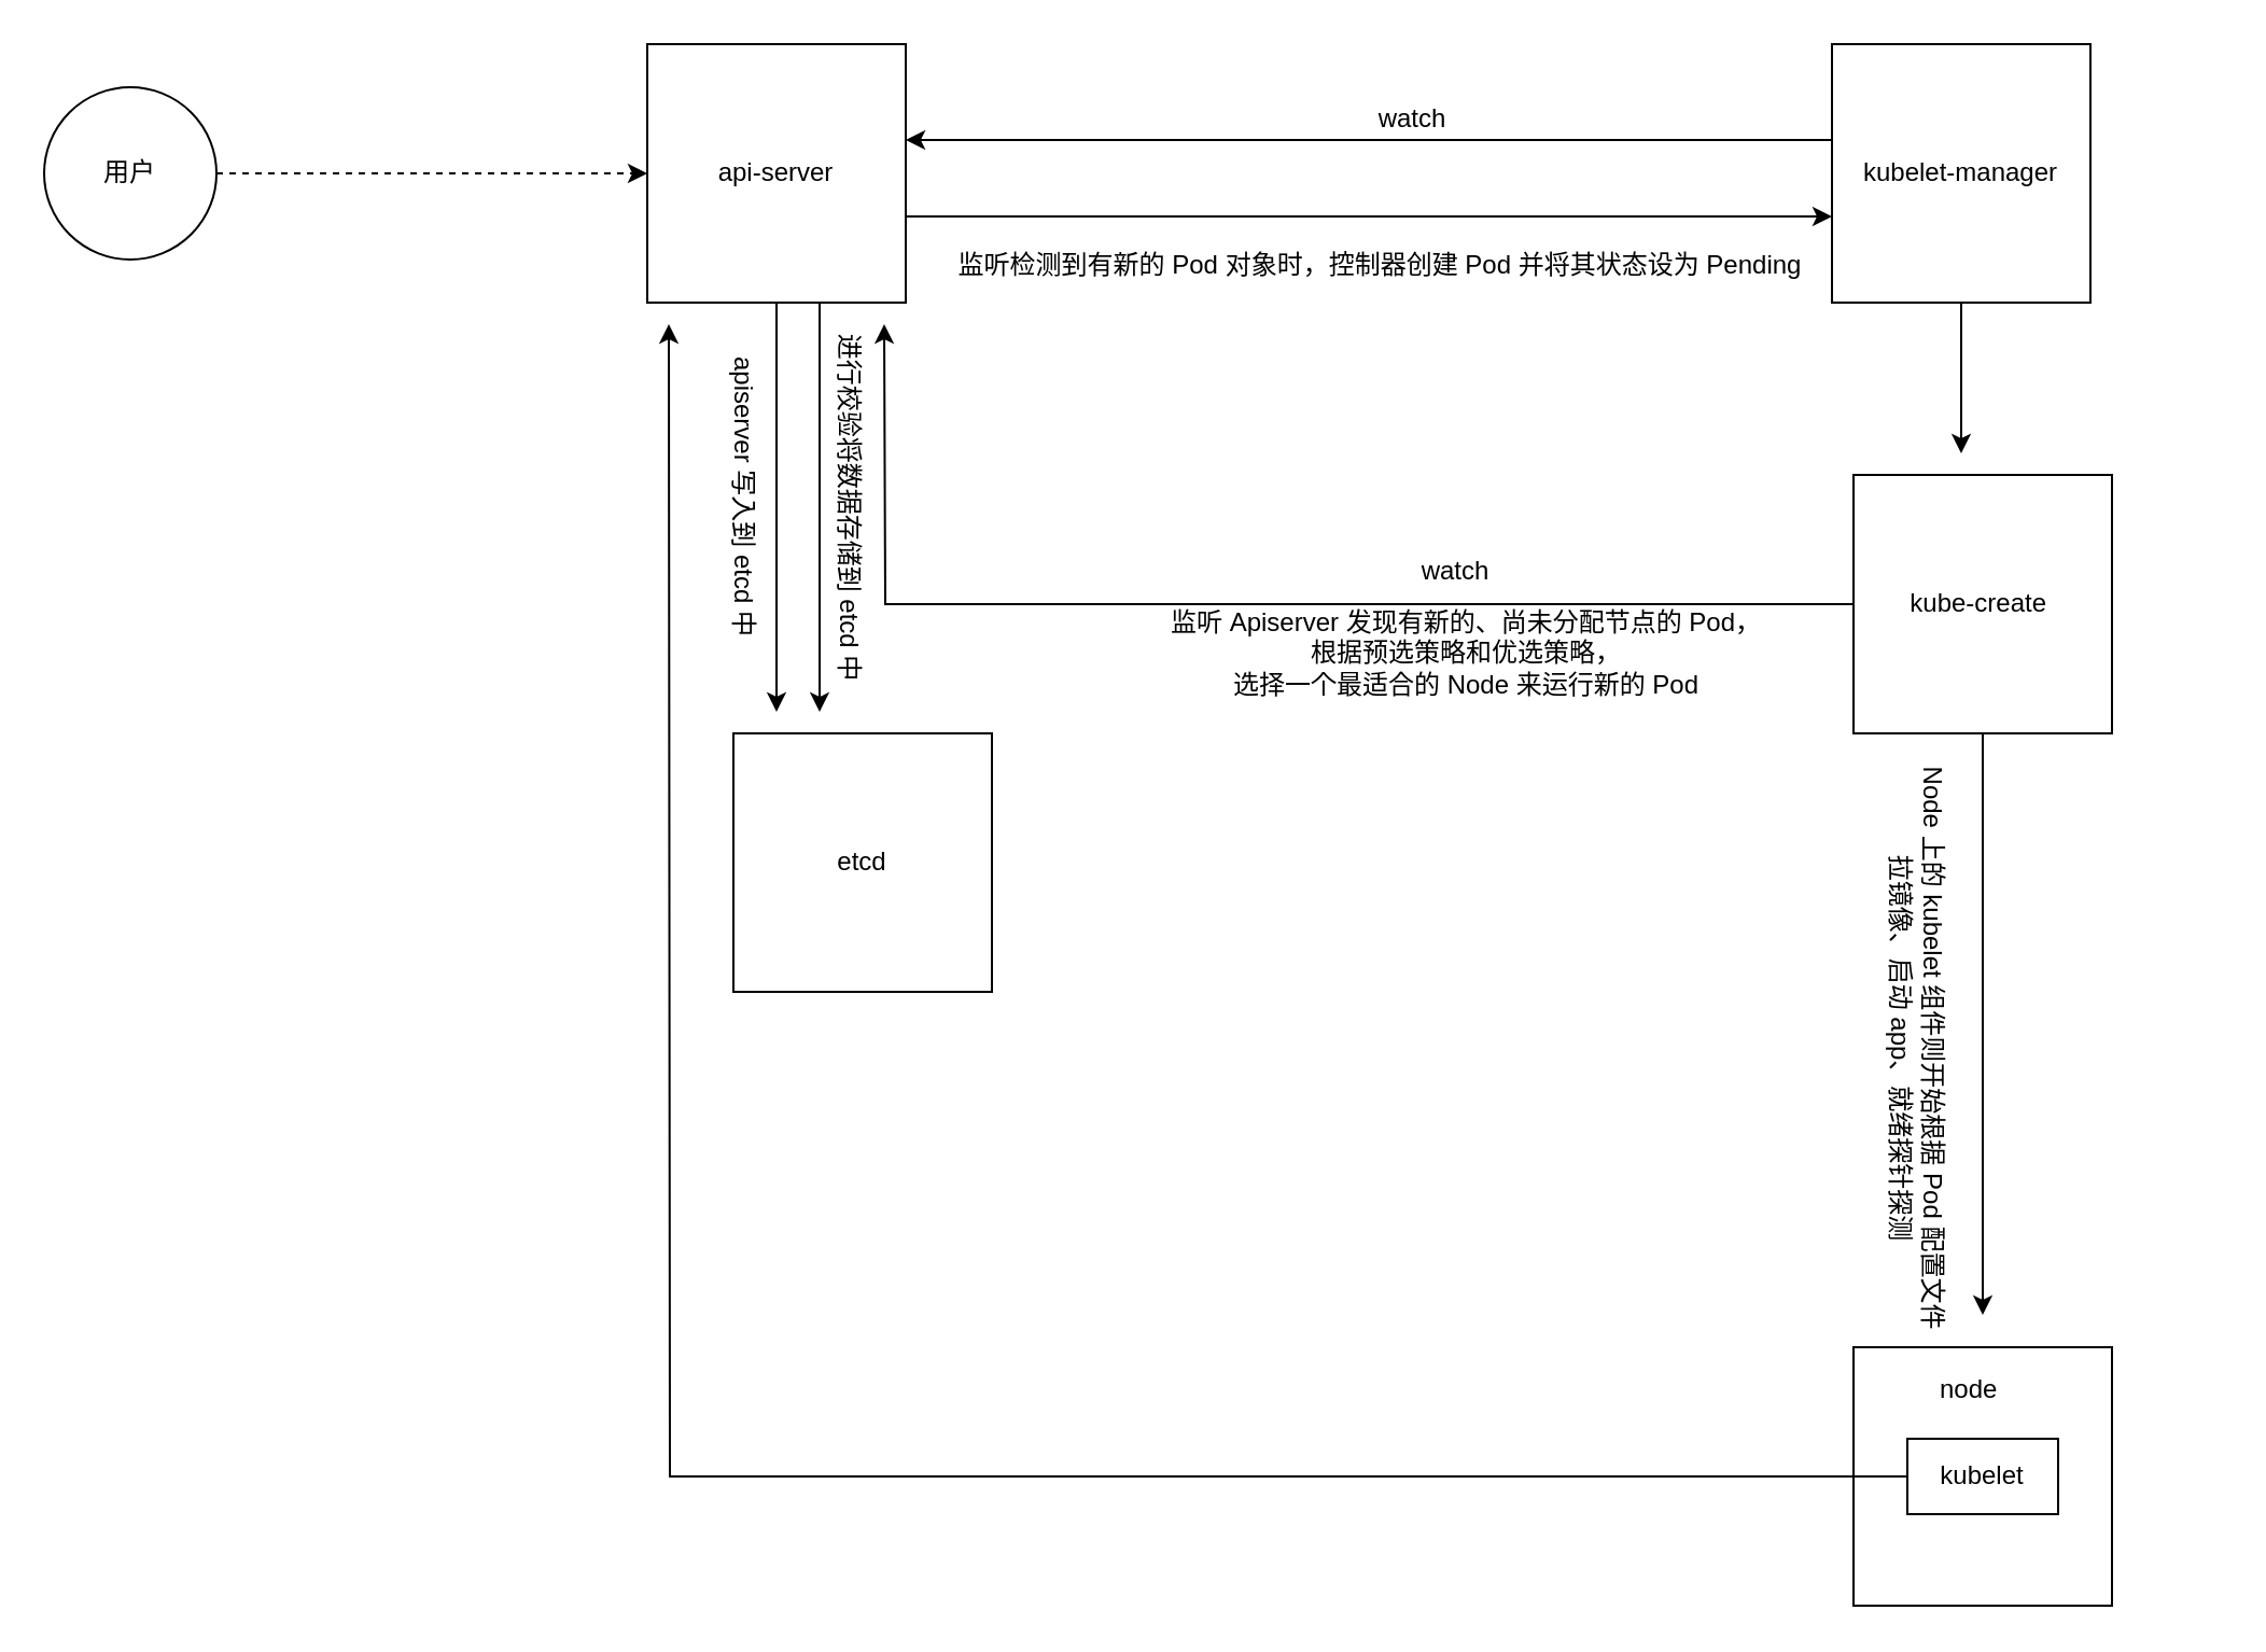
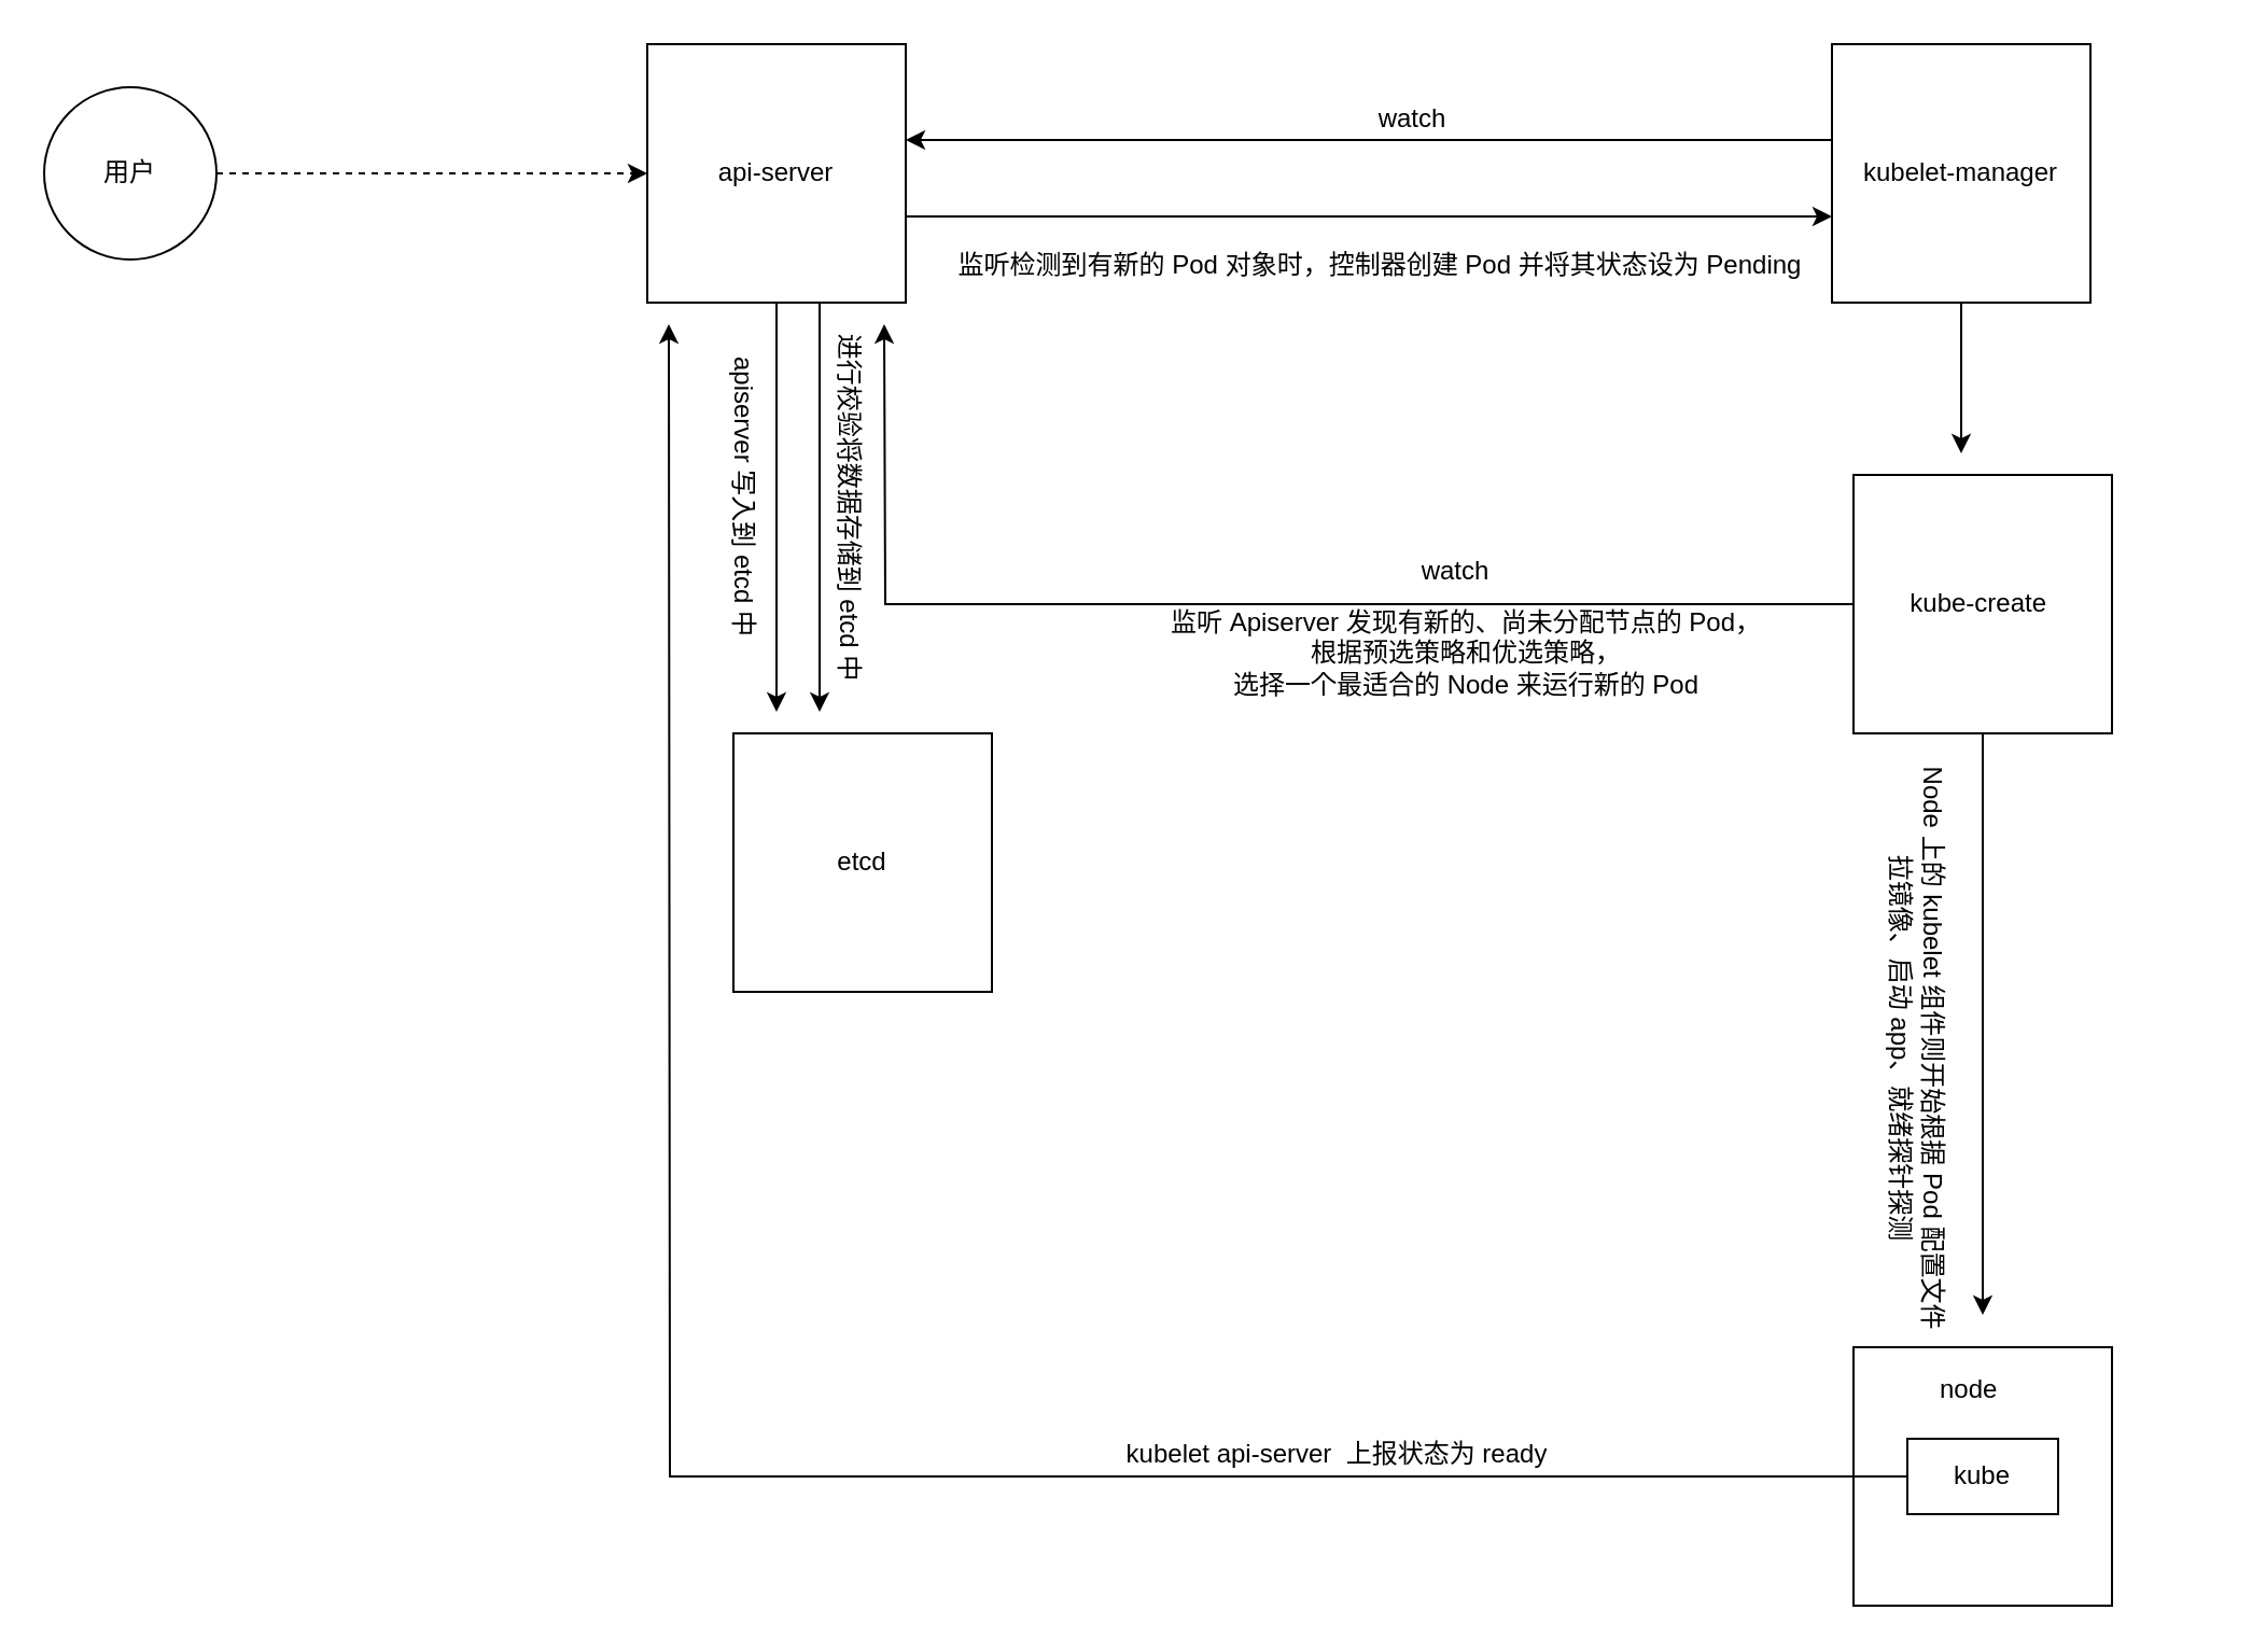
  <mxCell id="0" />
  <mxCell id="1" parent="0" />
  <mxCell id="2" style="edgeStyle=orthogonalEdgeStyle;rounded=0;orthogonalLoop=1;jettySize=auto;html=1;entryX=0;entryY=0.5;entryDx=0;entryDy=0;dashed=1;" edge="1" parent="1" source="3" target="7"><mxGeometry relative="1" as="geometry" /></mxCell>
  <mxCell id="3" value="用户" style="ellipse;whiteSpace=wrap;html=1;aspect=fixed;" vertex="1" parent="1"><mxGeometry x="20" y="40" width="80" height="80" as="geometry" /></mxCell>
  <mxCell id="4" style="edgeStyle=orthogonalEdgeStyle;rounded=0;orthogonalLoop=1;jettySize=auto;html=1;" edge="1" parent="1"><mxGeometry relative="1" as="geometry"><mxPoint x="420" y="100" as="sourcePoint" /><mxPoint x="850" y="100" as="targetPoint" /></mxGeometry></mxCell>
  <mxCell id="5" style="edgeStyle=orthogonalEdgeStyle;rounded=0;orthogonalLoop=1;jettySize=auto;html=1;" edge="1" parent="1"><mxGeometry relative="1" as="geometry"><mxPoint x="380" y="330" as="targetPoint" /><mxPoint x="380" y="140" as="sourcePoint" /></mxGeometry></mxCell>
  <mxCell id="6" style="edgeStyle=orthogonalEdgeStyle;rounded=0;orthogonalLoop=1;jettySize=auto;html=1;" edge="1" parent="1" source="7"><mxGeometry relative="1" as="geometry"><mxPoint x="360" y="330" as="targetPoint" /></mxGeometry></mxCell>
  <mxCell id="7" value="api-server" style="whiteSpace=wrap;html=1;aspect=fixed;" vertex="1" parent="1"><mxGeometry x="300" y="20" width="120" height="120" as="geometry" /></mxCell>
  <mxCell id="8" style="edgeStyle=orthogonalEdgeStyle;rounded=0;orthogonalLoop=1;jettySize=auto;html=1;entryX=1;entryY=0.5;entryDx=0;entryDy=0;" edge="1" parent="1"><mxGeometry relative="1" as="geometry"><mxPoint x="850" y="64.5" as="sourcePoint" /><mxPoint x="420" y="64.5" as="targetPoint" /></mxGeometry></mxCell>
  <mxCell id="9" style="edgeStyle=orthogonalEdgeStyle;rounded=0;orthogonalLoop=1;jettySize=auto;html=1;" edge="1" parent="1" source="10"><mxGeometry relative="1" as="geometry"><mxPoint x="910" y="210" as="targetPoint" /></mxGeometry></mxCell>
  <mxCell id="10" value="kubelet-manager" style="whiteSpace=wrap;html=1;aspect=fixed;" vertex="1" parent="1"><mxGeometry x="850" y="20" width="120" height="120" as="geometry" /></mxCell>
  <mxCell id="11" value="etcd" style="whiteSpace=wrap;html=1;aspect=fixed;" vertex="1" parent="1"><mxGeometry x="340" y="340" width="120" height="120" as="geometry" /></mxCell>
  <mxCell id="12" style="edgeStyle=orthogonalEdgeStyle;rounded=0;orthogonalLoop=1;jettySize=auto;html=1;" edge="1" parent="1" source="13"><mxGeometry relative="1" as="geometry"><mxPoint x="410" y="150" as="targetPoint" /></mxGeometry></mxCell>
  <mxCell id="13" value="kube-create&amp;nbsp;" style="whiteSpace=wrap;html=1;aspect=fixed;" vertex="1" parent="1"><mxGeometry x="860" y="220" width="120" height="120" as="geometry" /></mxCell>
  <mxCell id="14" value="进行校验将数据存储到 etcd 中" style="text;html=1;align=center;verticalAlign=middle;resizable=0;points=[];autosize=1;strokeColor=none;fillColor=none;rotation=90;" vertex="1" parent="1"><mxGeometry x="304" y="220" width="180" height="30" as="geometry" /></mxCell>
  <mxCell id="15" value="watch" style="text;html=1;align=center;verticalAlign=middle;resizable=0;points=[];autosize=1;strokeColor=none;fillColor=none;" vertex="1" parent="1"><mxGeometry x="630" y="40" width="50" height="30" as="geometry" /></mxCell>
  <mxCell id="16" value="watch" style="text;html=1;align=center;verticalAlign=middle;resizable=0;points=[];autosize=1;strokeColor=none;fillColor=none;" vertex="1" parent="1"><mxGeometry x="650" y="250" width="50" height="30" as="geometry" /></mxCell>
  <mxCell id="17" value="监听检测到有新的 Pod 对象时，控制器创建 Pod 并将其状态设为 Pending" style="text;html=1;align=center;verticalAlign=middle;resizable=0;points=[];autosize=1;strokeColor=none;fillColor=none;" vertex="1" parent="1"><mxGeometry x="435" y="108" width="410" height="30" as="geometry" /></mxCell>
  <mxCell id="18" value="监听 Apiserver 发现有新的、尚未分配节点的 Pod，&lt;div&gt;根据预选策略和优选策略，&lt;/div&gt;&lt;div&gt;选择一个最适合的 Node 来运行新的 Pod&lt;/div&gt;" style="text;html=1;align=center;verticalAlign=middle;resizable=0;points=[];autosize=1;strokeColor=none;fillColor=none;" vertex="1" parent="1"><mxGeometry x="530" y="273" width="300" height="60" as="geometry" /></mxCell>
  <mxCell id="19" value="" style="whiteSpace=wrap;html=1;aspect=fixed;" vertex="1" parent="1"><mxGeometry x="860" y="625" width="120" height="120" as="geometry" /></mxCell>
  <mxCell id="20" value="Node 上的 kubelet 组件则开始根据 Pod 配置文件&lt;div&gt;拉镜像、启动 app、就绪探针探测&lt;/div&gt;" style="text;html=1;align=center;verticalAlign=middle;resizable=0;points=[];autosize=1;strokeColor=none;fillColor=none;rotation=90;" vertex="1" parent="1"><mxGeometry x="750" y="466" width="280" height="40" as="geometry" /></mxCell>
+ <mxCell id="21" value="kubelet api-server&amp;nbsp; 上报状态为 ready" style="text;html=1;align=center;verticalAlign=middle;resizable=0;points=[];autosize=1;strokeColor=none;fillColor=none;" vertex="1" parent="1"><mxGeometry x="510" y="660" width="220" height="30" as="geometry" /></mxCell>
  <mxCell id="22" style="edgeStyle=orthogonalEdgeStyle;rounded=0;orthogonalLoop=1;jettySize=auto;html=1;exitX=0;exitY=0.5;exitDx=0;exitDy=0;" edge="1" parent="1" source="23"><mxGeometry relative="1" as="geometry"><mxPoint x="310" y="150" as="targetPoint" /></mxGeometry></mxCell>
- <mxCell id="23" value="kubelet" style="rounded=0;whiteSpace=wrap;html=1;" vertex="1" parent="1"><mxGeometry x="885" y="667.5" width="70" height="35" as="geometry" /></mxCell>
+ <mxCell id="23" value="kube" style="rounded=0;whiteSpace=wrap;html=1;" vertex="1" parent="1"><mxGeometry x="885" y="667.5" width="70" height="35" as="geometry" /></mxCell>
  <mxCell id="24" value="&lt;span style=&quot;text-wrap: wrap;&quot;&gt;node&amp;nbsp;&lt;/span&gt;" style="text;html=1;align=center;verticalAlign=middle;resizable=0;points=[];autosize=1;strokeColor=none;fillColor=none;" vertex="1" parent="1"><mxGeometry x="890" y="630" width="50" height="30" as="geometry" /></mxCell>
  <mxCell id="25" value="apiserver 写入到 etcd 中" style="text;html=1;align=center;verticalAlign=middle;resizable=0;points=[];autosize=1;strokeColor=none;fillColor=none;rotation=90;" vertex="1" parent="1"><mxGeometry x="270" y="215" width="150" height="30" as="geometry" /></mxCell>
  <mxCell id="26" style="edgeStyle=orthogonalEdgeStyle;rounded=0;orthogonalLoop=1;jettySize=auto;html=1;" edge="1" parent="1" source="13"><mxGeometry relative="1" as="geometry"><mxPoint x="920" y="610" as="targetPoint" /></mxGeometry></mxCell>
